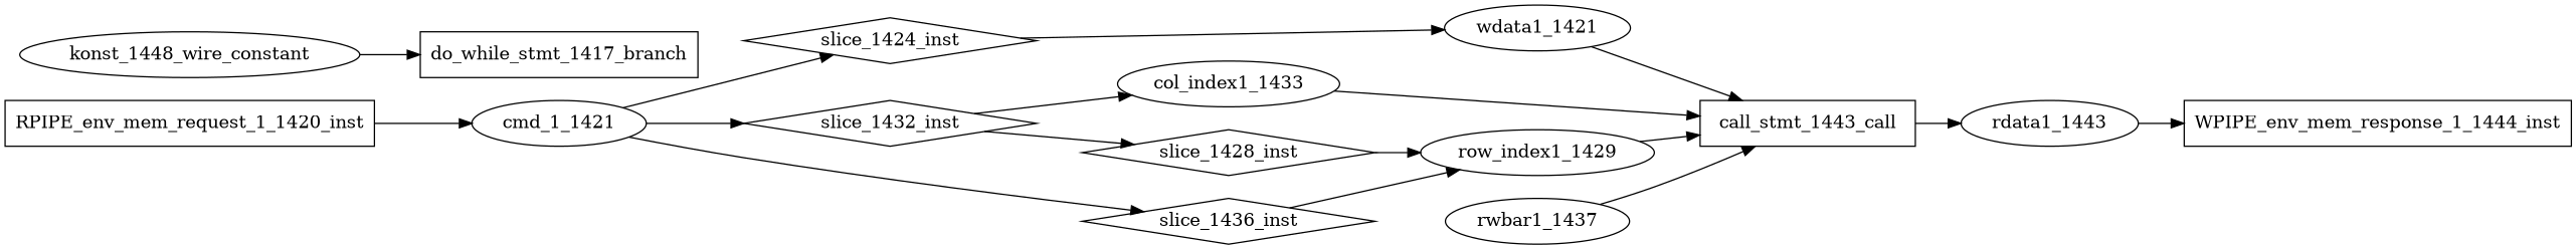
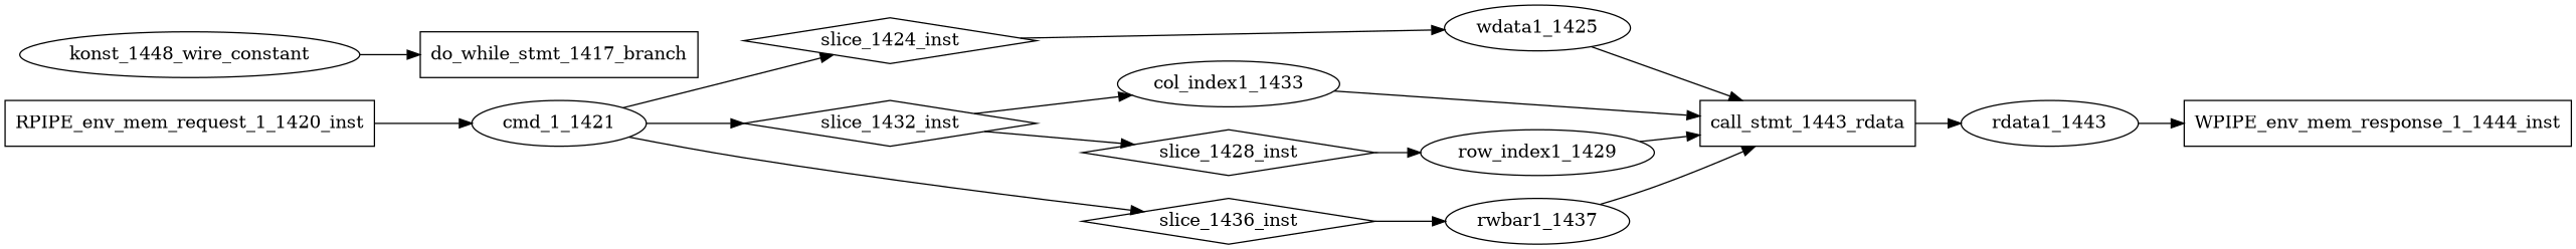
  digraph {
    rankdir=LR
    node [shape=ellipse]
    slice_1424_inst [shape=diamond]
    cmd_1_1421
    slice_1432_inst [shape=diamond]
    slice_1436_inst [shape=diamond]
-   wdata1_1425 [label=wdata1_1421]
+   wdata1_1425
    slice_1428_inst [shape=diamond]
    row_index1_1429
    col_index1_1433
    rwbar1_1437
-   call_stmt_1443_call [shape=rectangle]
+   call_stmt_1443_call [shape=rectangle label=call_stmt_1443_rdata]
    rdata1_1443
    do_while_stmt_1417_branch [shape=rectangle]
    konst_1448_wire_constant
    WPIPE_env_mem_response_1_1444_inst [shape=rectangle]
    RPIPE_env_mem_request_1_1420_inst [shape=rectangle]
    slice_1424_inst -> wdata1_1425
    cmd_1_1421 -> slice_1424_inst
    cmd_1_1421 -> slice_1432_inst
    cmd_1_1421 -> slice_1436_inst
    slice_1432_inst -> slice_1428_inst
    slice_1432_inst -> col_index1_1433
-   slice_1436_inst -> row_index1_1429
+   slice_1436_inst -> rwbar1_1437
    wdata1_1425 -> call_stmt_1443_call
    slice_1428_inst -> row_index1_1429
    row_index1_1429 -> call_stmt_1443_call
    col_index1_1433 -> call_stmt_1443_call
    rwbar1_1437 -> call_stmt_1443_call
    call_stmt_1443_call -> rdata1_1443
    rdata1_1443 -> WPIPE_env_mem_response_1_1444_inst
    konst_1448_wire_constant -> do_while_stmt_1417_branch
    RPIPE_env_mem_request_1_1420_inst -> cmd_1_1421
  }
